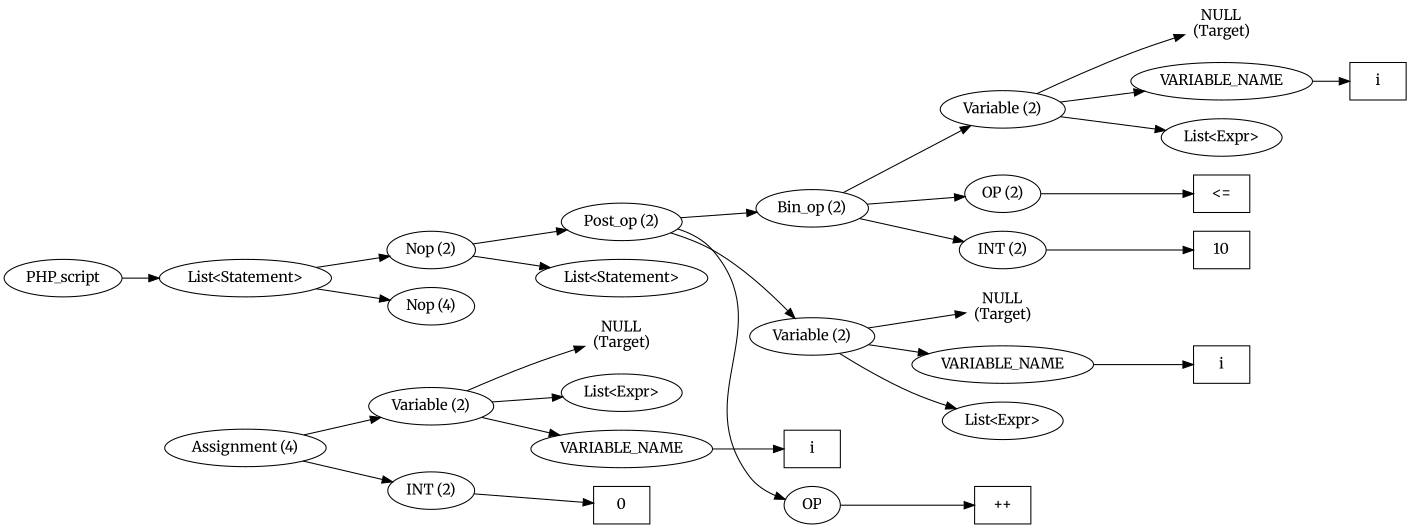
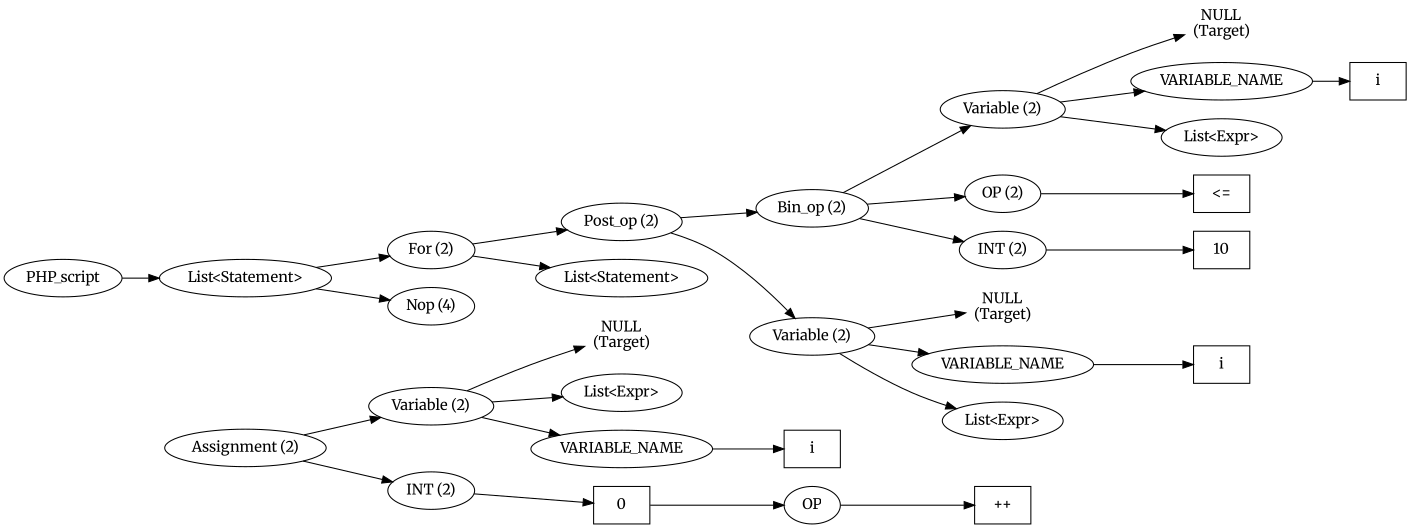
  digraph {
    fontname=Merriweather
    ordering=out
    rankdir=LR
    node [fontname=Merriweather]
    edge [fontname=Merriweather]
    n1 [label=PHP_script]
    n2 [label="List<Statement>"]
-   n3 [label="Nop (2)"]
+   n3 [label="For (2)"]
    n4 [label="Nop (4)"]
    n5 [label="Post_op (2)"]
    n6 [label="List<Statement>"]
-   n7 [label="Assignment (4)"]
+   n7 [label="Assignment (2)"]
    n8 [label="Variable (2)"]
    n9 [label="INT (2)"]
    n10 [label="Bin_op (2)"]
    n11 [label="Variable (2)"]
    n12 [label="OP (2)"]
    n13 [label="INT (2)"]
    n14 [label="Variable (2)"]
    n15 [label=OP]
    n16 [label="NULL\n(Target)" shape=plaintext]
    n17 [label=VARIABLE_NAME]
    n18 [label="List<Expr>"]
    n19 [label=0 shape=box]
    n20 [label=i shape=box]
    n21 [label="NULL\n(Target)" shape=plaintext]
    n22 [label=VARIABLE_NAME]
    n23 [label="List<Expr>"]
    n24 [label="<=" shape=box]
    n25 [label=10 shape=box]
    n26 [label=i shape=box]
    n27 [label="NULL\n(Target)" shape=plaintext]
    n28 [label=VARIABLE_NAME]
    n29 [label="List<Expr>"]
    n30 [label="++" shape=box]
    n31 [label=i shape=box]
    n1 -> n2
    n2 -> n3
    n2 -> n4
    n3 -> n5
    n3 -> n6
    n5 -> n10
    n5 -> n14
-   n5 -> n15
+   n19 -> n15
    n7 -> n8
    n7 -> n9
    n8 -> n16
    n8 -> n17
    n8 -> n18
    n9 -> n19
    n10 -> n11
    n10 -> n12
    n10 -> n13
    n11 -> n21
    n11 -> n22
    n11 -> n23
    n12 -> n24
    n13 -> n25
    n14 -> n27
    n14 -> n28
    n14 -> n29
    n15 -> n30
    n17 -> n20
    n22 -> n26
    n28 -> n31
  }
